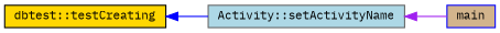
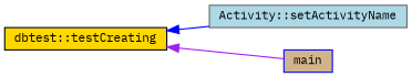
  digraph {
    fontname="IBM Plex Mono"
    rankdir=LR
    node [fontname="IBM Plex Mono" fontsize=10 shape=record style=filled]
    edge [dir=back fontname="IBM Plex Mono" fontsize=10 labelfontname=FreeSans labelfontsize=10 style=solid]
    n1 [color=gray40 fillcolor=lightblue fontcolor=black height=0.2 label="Activity::setActivityName" width=0.4]
    n2 [color=black fillcolor=gold height=0.2 label="dbtest::testCreating" width=0.4]
    n3 [color=blue fillcolor=tan height=0.2 label=main width=0.4]
    n2 -> n1 [color=blue]
-   n1 -> n3 [color=purple]
+   n2 -> n3 [color=purple]
  }
